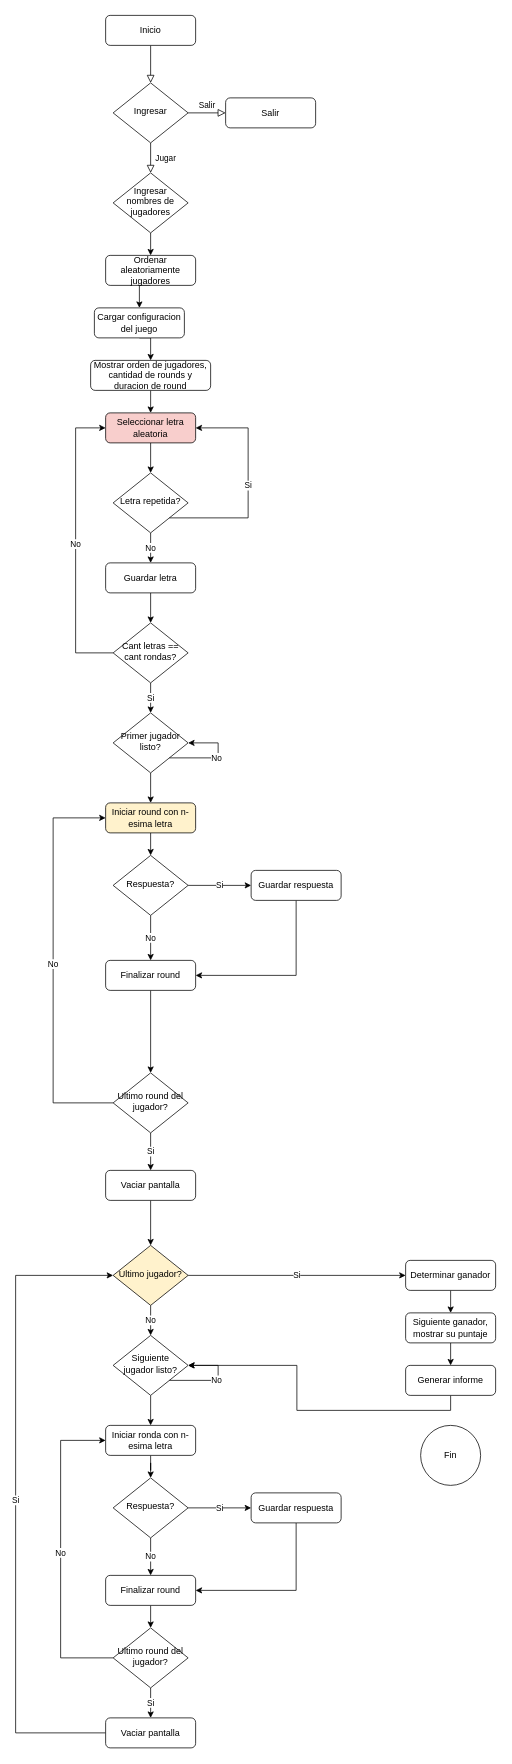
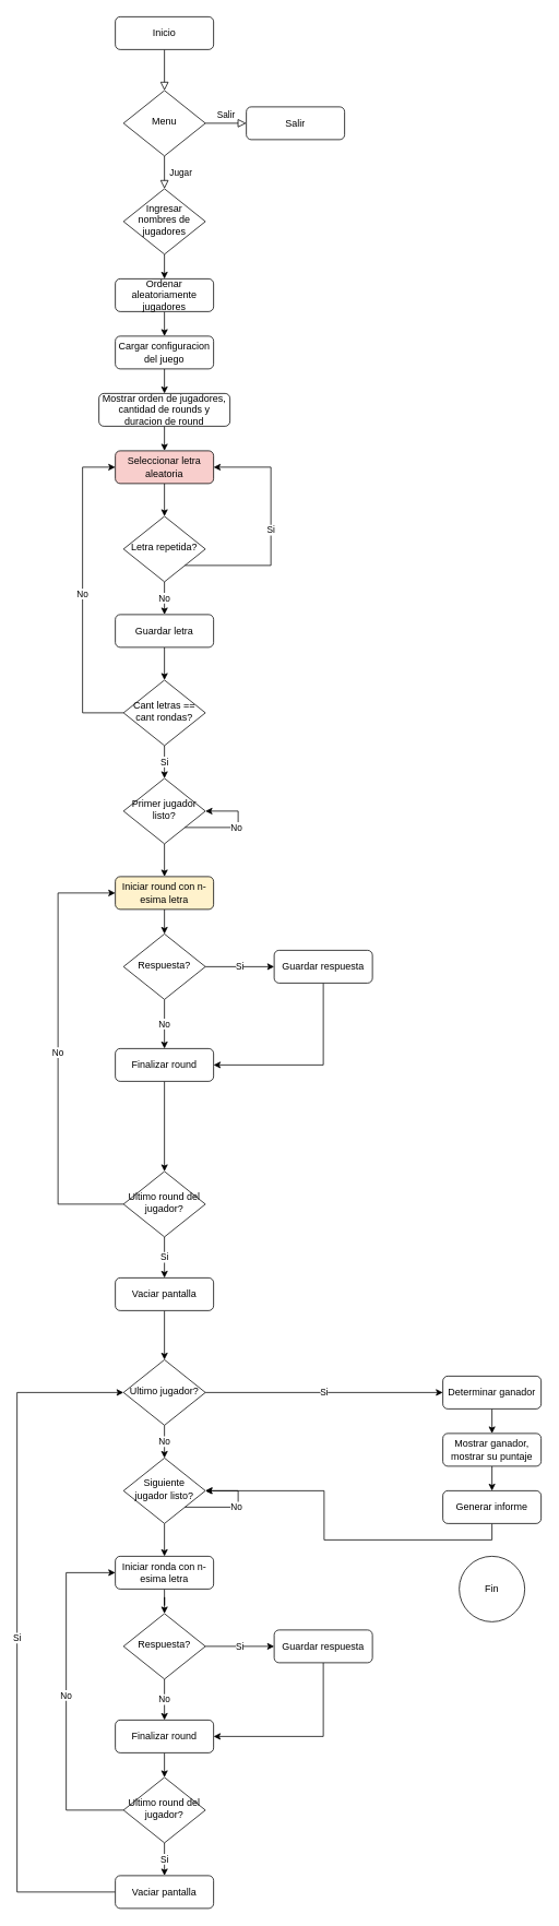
  <mxCell id="0" />
  <mxCell id="1" parent="0" />
  <mxCell id="2" value="" style="rounded=0;html=1;jettySize=auto;orthogonalLoop=1;fontSize=11;endArrow=block;endFill=0;endSize=8;strokeWidth=1;shadow=0;labelBackgroundColor=none;edgeStyle=orthogonalEdgeStyle;" parent="1" source="3" target="6" edge="1"><mxGeometry relative="1" as="geometry" /></mxCell>
  <mxCell id="3" value="Inicio" style="rounded=1;whiteSpace=wrap;html=1;fontSize=12;glass=0;strokeWidth=1;shadow=0;" parent="1" vertex="1"><mxGeometry x="140" y="20" width="120" height="40" as="geometry" /></mxCell>
  <mxCell id="4" value="Jugar" style="rounded=0;html=1;jettySize=auto;orthogonalLoop=1;fontSize=11;endArrow=block;endFill=0;endSize=8;strokeWidth=1;shadow=0;labelBackgroundColor=none;edgeStyle=orthogonalEdgeStyle;" parent="1" source="6" target="9" edge="1"><mxGeometry y="20" relative="1" as="geometry"><mxPoint as="offset" /></mxGeometry></mxCell>
  <mxCell id="5" value="Salir" style="edgeStyle=orthogonalEdgeStyle;rounded=0;html=1;jettySize=auto;orthogonalLoop=1;fontSize=11;endArrow=block;endFill=0;endSize=8;strokeWidth=1;shadow=0;labelBackgroundColor=none;" parent="1" source="6" target="7" edge="1"><mxGeometry y="10" relative="1" as="geometry"><mxPoint as="offset" /></mxGeometry></mxCell>
- <mxCell id="6" value="Ingresar" style="rhombus;whiteSpace=wrap;html=1;shadow=0;fontFamily=Helvetica;fontSize=12;align=center;strokeWidth=1;spacing=6;spacingTop=-4;" parent="1" vertex="1"><mxGeometry x="150" y="110" width="100" height="80" as="geometry" /></mxCell>
+ <mxCell id="6" value="Menu" style="rhombus;whiteSpace=wrap;html=1;shadow=0;fontFamily=Helvetica;fontSize=12;align=center;strokeWidth=1;spacing=6;spacingTop=-4;" parent="1" vertex="1"><mxGeometry x="150" y="110" width="100" height="80" as="geometry" /></mxCell>
  <mxCell id="7" value="Salir" style="rounded=1;whiteSpace=wrap;html=1;fontSize=12;glass=0;strokeWidth=1;shadow=0;" parent="1" vertex="1"><mxGeometry x="300" y="130" width="120" height="40" as="geometry" /></mxCell>
  <mxCell id="8" style="edgeStyle=orthogonalEdgeStyle;rounded=0;orthogonalLoop=1;jettySize=auto;html=1;exitX=0.5;exitY=1;exitDx=0;exitDy=0;entryX=0.5;entryY=0;entryDx=0;entryDy=0;" edge="1" parent="1" source="9" target="11"><mxGeometry relative="1" as="geometry" /></mxCell>
  <mxCell id="9" value="Ingresar nombres&amp;nbsp;de jugadores" style="rhombus;whiteSpace=wrap;html=1;shadow=0;fontFamily=Helvetica;fontSize=12;align=center;strokeWidth=1;spacing=6;spacingTop=-4;" parent="1" vertex="1"><mxGeometry x="150" y="230" width="100" height="80" as="geometry" /></mxCell>
  <mxCell id="10" style="edgeStyle=orthogonalEdgeStyle;rounded=0;orthogonalLoop=1;jettySize=auto;html=1;exitX=0.5;exitY=1;exitDx=0;exitDy=0;entryX=0.5;entryY=0;entryDx=0;entryDy=0;" edge="1" parent="1" source="11" target="13"><mxGeometry relative="1" as="geometry" /></mxCell>
  <mxCell id="11" value="Ordenar aleatoriamente jugadores" style="rounded=1;whiteSpace=wrap;html=1;fontSize=12;glass=0;strokeWidth=1;shadow=0;" parent="1" vertex="1"><mxGeometry x="140" y="340" width="120" height="40" as="geometry" /></mxCell>
  <mxCell id="12" style="edgeStyle=orthogonalEdgeStyle;rounded=0;orthogonalLoop=1;jettySize=auto;html=1;exitX=0.5;exitY=1;exitDx=0;exitDy=0;entryX=0.5;entryY=0;entryDx=0;entryDy=0;" edge="1" parent="1" source="13" target="15"><mxGeometry relative="1" as="geometry" /></mxCell>
- <mxCell id="13" value="Cargar configuracion del juego" style="rounded=1;whiteSpace=wrap;html=1;fontSize=12;glass=0;strokeWidth=1;shadow=0;" vertex="1" parent="1"><mxGeometry x="125" y="410" width="120" height="40" as="geometry" /></mxCell>
+ <mxCell id="13" value="Cargar configuracion del juego" style="rounded=1;whiteSpace=wrap;html=1;fontSize=12;glass=0;strokeWidth=1;shadow=0;" vertex="1" parent="1"><mxGeometry x="140" y="410" width="120" height="40" as="geometry" /></mxCell>
  <mxCell id="14" style="edgeStyle=orthogonalEdgeStyle;rounded=0;orthogonalLoop=1;jettySize=auto;html=1;exitX=0.5;exitY=1;exitDx=0;exitDy=0;entryX=0.5;entryY=0;entryDx=0;entryDy=0;" edge="1" parent="1" source="15" target="61"><mxGeometry relative="1" as="geometry" /></mxCell>
  <mxCell id="15" value="Mostrar orden de jugadores, cantidad de rounds y duracion de round" style="rounded=1;whiteSpace=wrap;html=1;fontSize=12;glass=0;strokeWidth=1;shadow=0;" vertex="1" parent="1"><mxGeometry x="120" y="480" width="160" height="40" as="geometry" /></mxCell>
  <mxCell id="16" style="edgeStyle=orthogonalEdgeStyle;rounded=0;orthogonalLoop=1;jettySize=auto;html=1;exitX=0.5;exitY=1;exitDx=0;exitDy=0;entryX=0.5;entryY=0;entryDx=0;entryDy=0;" edge="1" parent="1" source="17" target="20"><mxGeometry relative="1" as="geometry"><mxPoint x="140" y="1010" as="targetPoint" /></mxGeometry></mxCell>
  <mxCell id="17" value="Primer jugador listo?" style="rhombus;whiteSpace=wrap;html=1;shadow=0;fontFamily=Helvetica;fontSize=12;align=center;strokeWidth=1;spacing=6;spacingTop=-4;" vertex="1" parent="1"><mxGeometry x="150" y="950" width="100" height="80" as="geometry" /></mxCell>
  <mxCell id="18" value="No" style="edgeStyle=orthogonalEdgeStyle;rounded=0;orthogonalLoop=1;jettySize=auto;html=1;exitX=1;exitY=1;exitDx=0;exitDy=0;entryX=1;entryY=0.5;entryDx=0;entryDy=0;" edge="1" parent="1" source="17" target="17"><mxGeometry relative="1" as="geometry"><Array as="points"><mxPoint x="290" y="1010" /><mxPoint x="290" y="990" /></Array></mxGeometry></mxCell>
  <mxCell id="19" style="edgeStyle=orthogonalEdgeStyle;rounded=0;orthogonalLoop=1;jettySize=auto;html=1;exitX=0.5;exitY=1;exitDx=0;exitDy=0;entryX=0.5;entryY=0;entryDx=0;entryDy=0;" edge="1" parent="1" source="20" target="23"><mxGeometry relative="1" as="geometry" /></mxCell>
  <mxCell id="20" value="Iniciar round con n-esima letra" style="rounded=1;whiteSpace=wrap;html=1;fontSize=12;glass=0;strokeWidth=1;shadow=0;fillColor=#fff2cc;" vertex="1" parent="1"><mxGeometry x="140" y="1070" width="120" height="40" as="geometry" /></mxCell>
  <mxCell id="21" value="No" style="edgeStyle=orthogonalEdgeStyle;rounded=0;orthogonalLoop=1;jettySize=auto;html=1;exitX=0.5;exitY=1;exitDx=0;exitDy=0;" edge="1" parent="1" source="23" target="25"><mxGeometry relative="1" as="geometry" /></mxCell>
  <mxCell id="22" value="Si" style="edgeStyle=orthogonalEdgeStyle;rounded=0;orthogonalLoop=1;jettySize=auto;html=1;exitX=1;exitY=0.5;exitDx=0;exitDy=0;entryX=0;entryY=0.5;entryDx=0;entryDy=0;" edge="1" parent="1" source="23" target="45"><mxGeometry relative="1" as="geometry" /></mxCell>
  <mxCell id="23" value="Respuesta?" style="rhombus;whiteSpace=wrap;html=1;shadow=0;fontFamily=Helvetica;fontSize=12;align=center;strokeWidth=1;spacing=6;spacingTop=-4;" vertex="1" parent="1"><mxGeometry x="150" y="1140" width="100" height="80" as="geometry" /></mxCell>
  <mxCell id="24" style="edgeStyle=orthogonalEdgeStyle;rounded=0;orthogonalLoop=1;jettySize=auto;html=1;exitX=0.5;exitY=1;exitDx=0;exitDy=0;entryX=0.5;entryY=0;entryDx=0;entryDy=0;" edge="1" parent="1" source="25" target="28"><mxGeometry relative="1" as="geometry" /></mxCell>
  <mxCell id="25" value="Finalizar round" style="rounded=1;whiteSpace=wrap;html=1;fontSize=12;glass=0;strokeWidth=1;shadow=0;" vertex="1" parent="1"><mxGeometry x="140" y="1280" width="120" height="40" as="geometry" /></mxCell>
  <mxCell id="26" value="Si" style="edgeStyle=orthogonalEdgeStyle;rounded=0;orthogonalLoop=1;jettySize=auto;html=1;exitX=0.5;exitY=1;exitDx=0;exitDy=0;entryX=0.5;entryY=0;entryDx=0;entryDy=0;" edge="1" parent="1" source="28" target="43"><mxGeometry relative="1" as="geometry" /></mxCell>
  <mxCell id="27" value="No" style="edgeStyle=orthogonalEdgeStyle;rounded=0;orthogonalLoop=1;jettySize=auto;html=1;exitX=0;exitY=0.5;exitDx=0;exitDy=0;entryX=0;entryY=0.5;entryDx=0;entryDy=0;" edge="1" parent="1" source="28" target="20"><mxGeometry relative="1" as="geometry"><Array as="points"><mxPoint x="70" y="1470" /><mxPoint x="70" y="1090" /></Array></mxGeometry></mxCell>
  <mxCell id="28" value="Ultimo round del jugador?" style="rhombus;whiteSpace=wrap;html=1;shadow=0;fontFamily=Helvetica;fontSize=12;align=center;strokeWidth=1;spacing=6;spacingTop=-4;" vertex="1" parent="1"><mxGeometry x="150" y="1430" width="100" height="80" as="geometry" /></mxCell>
  <mxCell id="29" value="No" style="edgeStyle=orthogonalEdgeStyle;rounded=0;orthogonalLoop=1;jettySize=auto;html=1;exitX=0.5;exitY=1;exitDx=0;exitDy=0;entryX=0.5;entryY=0;entryDx=0;entryDy=0;" edge="1" parent="1" source="31" target="33"><mxGeometry relative="1" as="geometry" /></mxCell>
  <mxCell id="30" value="Si" style="edgeStyle=orthogonalEdgeStyle;rounded=0;orthogonalLoop=1;jettySize=auto;html=1;exitX=1;exitY=0.5;exitDx=0;exitDy=0;entryX=0;entryY=0.5;entryDx=0;entryDy=0;" edge="1" parent="1" source="31" target="36"><mxGeometry relative="1" as="geometry" /></mxCell>
- <mxCell id="31" value="Ultimo jugador?" style="rhombus;whiteSpace=wrap;html=1;shadow=0;fontFamily=Helvetica;fontSize=12;align=center;strokeWidth=1;spacing=6;spacingTop=-4;fillColor=#fff2cc;" vertex="1" parent="1"><mxGeometry x="150" y="1660" width="100" height="80" as="geometry" /></mxCell>
+ <mxCell id="31" value="Ultimo jugador?" style="rhombus;whiteSpace=wrap;html=1;shadow=0;fontFamily=Helvetica;fontSize=12;align=center;strokeWidth=1;spacing=6;spacingTop=-4;" vertex="1" parent="1"><mxGeometry x="150" y="1660" width="100" height="80" as="geometry" /></mxCell>
  <mxCell id="32" style="edgeStyle=orthogonalEdgeStyle;rounded=0;orthogonalLoop=1;jettySize=auto;html=1;exitX=0.5;exitY=1;exitDx=0;exitDy=0;entryX=0.5;entryY=0;entryDx=0;entryDy=0;" edge="1" parent="1" source="33" target="47"><mxGeometry relative="1" as="geometry" /></mxCell>
  <mxCell id="33" value="Siguiente jugador listo?" style="rhombus;whiteSpace=wrap;html=1;shadow=0;fontFamily=Helvetica;fontSize=12;align=center;strokeWidth=1;spacing=6;spacingTop=-4;" vertex="1" parent="1"><mxGeometry x="150" y="1780" width="100" height="80" as="geometry" /></mxCell>
  <mxCell id="34" value="No" style="edgeStyle=orthogonalEdgeStyle;rounded=0;orthogonalLoop=1;jettySize=auto;html=1;exitX=1;exitY=1;exitDx=0;exitDy=0;entryX=1;entryY=0.5;entryDx=0;entryDy=0;" edge="1" parent="1" source="33" target="33"><mxGeometry relative="1" as="geometry"><Array as="points"><mxPoint x="290" y="1840" /><mxPoint x="290" y="1820" /></Array></mxGeometry></mxCell>
  <mxCell id="35" style="edgeStyle=orthogonalEdgeStyle;rounded=0;orthogonalLoop=1;jettySize=auto;html=1;exitX=0.5;exitY=1;exitDx=0;exitDy=0;entryX=0.5;entryY=0;entryDx=0;entryDy=0;" edge="1" parent="1" source="36" target="38"><mxGeometry relative="1" as="geometry" /></mxCell>
  <mxCell id="36" value="Determinar ganador" style="rounded=1;whiteSpace=wrap;html=1;fontSize=12;glass=0;strokeWidth=1;shadow=0;" vertex="1" parent="1"><mxGeometry x="540" y="1680" width="120" height="40" as="geometry" /></mxCell>
  <mxCell id="37" style="edgeStyle=orthogonalEdgeStyle;rounded=0;orthogonalLoop=1;jettySize=auto;html=1;exitX=0.5;exitY=1;exitDx=0;exitDy=0;entryX=0.5;entryY=0;entryDx=0;entryDy=0;" edge="1" parent="1" source="38" target="40"><mxGeometry relative="1" as="geometry" /></mxCell>
- <mxCell id="38" value="Siguiente ganador, mostrar su puntaje" style="rounded=1;whiteSpace=wrap;html=1;fontSize=12;glass=0;strokeWidth=1;shadow=0;" vertex="1" parent="1"><mxGeometry x="540" y="1750" width="120" height="40" as="geometry" /></mxCell>
+ <mxCell id="38" value="Mostrar ganador, mostrar su puntaje" style="rounded=1;whiteSpace=wrap;html=1;fontSize=12;glass=0;strokeWidth=1;shadow=0;" vertex="1" parent="1"><mxGeometry x="540" y="1750" width="120" height="40" as="geometry" /></mxCell>
  <mxCell id="39" style="edgeStyle=orthogonalEdgeStyle;rounded=0;orthogonalLoop=1;jettySize=auto;html=1;exitX=0.5;exitY=1;exitDx=0;exitDy=0;" edge="1" parent="1" source="40" target="33"><mxGeometry relative="1" as="geometry" /></mxCell>
  <mxCell id="40" value="Generar informe" style="rounded=1;whiteSpace=wrap;html=1;fontSize=12;glass=0;strokeWidth=1;shadow=0;" vertex="1" parent="1"><mxGeometry x="540" y="1820" width="120" height="40" as="geometry" /></mxCell>
  <mxCell id="41" value="Fin" style="ellipse;whiteSpace=wrap;html=1;aspect=fixed;" vertex="1" parent="1"><mxGeometry x="560" y="1900" width="80" height="80" as="geometry" /></mxCell>
  <mxCell id="42" style="edgeStyle=orthogonalEdgeStyle;rounded=0;orthogonalLoop=1;jettySize=auto;html=1;exitX=0.5;exitY=1;exitDx=0;exitDy=0;entryX=0.5;entryY=0;entryDx=0;entryDy=0;" edge="1" parent="1" source="43" target="31"><mxGeometry relative="1" as="geometry" /></mxCell>
  <mxCell id="43" value="Vaciar pantalla" style="rounded=1;whiteSpace=wrap;html=1;fontSize=12;glass=0;strokeWidth=1;shadow=0;" vertex="1" parent="1"><mxGeometry x="140" y="1560" width="120" height="40" as="geometry" /></mxCell>
  <mxCell id="44" style="edgeStyle=orthogonalEdgeStyle;rounded=0;orthogonalLoop=1;jettySize=auto;html=1;exitX=0.5;exitY=1;exitDx=0;exitDy=0;entryX=1;entryY=0.5;entryDx=0;entryDy=0;" edge="1" parent="1" source="45" target="25"><mxGeometry relative="1" as="geometry" /></mxCell>
  <mxCell id="45" value="Guardar respuesta" style="rounded=1;whiteSpace=wrap;html=1;fontSize=12;glass=0;strokeWidth=1;shadow=0;" vertex="1" parent="1"><mxGeometry x="334" y="1160" width="120" height="40" as="geometry" /></mxCell>
  <mxCell id="46" value="" style="edgeStyle=orthogonalEdgeStyle;rounded=0;orthogonalLoop=1;jettySize=auto;html=1;" edge="1" parent="1" source="47" target="50"><mxGeometry relative="1" as="geometry" /></mxCell>
  <mxCell id="47" value="Iniciar ronda con n-esima letra" style="rounded=1;whiteSpace=wrap;html=1;fontSize=12;glass=0;strokeWidth=1;shadow=0;" vertex="1" parent="1"><mxGeometry x="140" y="1900" width="120" height="40" as="geometry" /></mxCell>
  <mxCell id="48" value="No" style="edgeStyle=orthogonalEdgeStyle;rounded=0;orthogonalLoop=1;jettySize=auto;html=1;exitX=0.5;exitY=1;exitDx=0;exitDy=0;" edge="1" parent="1" source="50" target="52"><mxGeometry relative="1" as="geometry" /></mxCell>
  <mxCell id="49" value="Si" style="edgeStyle=orthogonalEdgeStyle;rounded=0;orthogonalLoop=1;jettySize=auto;html=1;exitX=1;exitY=0.5;exitDx=0;exitDy=0;entryX=0;entryY=0.5;entryDx=0;entryDy=0;" edge="1" parent="1" source="50" target="54"><mxGeometry relative="1" as="geometry" /></mxCell>
  <mxCell id="50" value="Respuesta?" style="rhombus;whiteSpace=wrap;html=1;shadow=0;fontFamily=Helvetica;fontSize=12;align=center;strokeWidth=1;spacing=6;spacingTop=-4;" vertex="1" parent="1"><mxGeometry x="150" y="1970" width="100" height="80" as="geometry" /></mxCell>
  <mxCell id="51" style="edgeStyle=orthogonalEdgeStyle;rounded=0;orthogonalLoop=1;jettySize=auto;html=1;exitX=0.5;exitY=1;exitDx=0;exitDy=0;entryX=0.5;entryY=0;entryDx=0;entryDy=0;" edge="1" parent="1" source="52" target="58"><mxGeometry relative="1" as="geometry" /></mxCell>
  <mxCell id="52" value="Finalizar round" style="rounded=1;whiteSpace=wrap;html=1;fontSize=12;glass=0;strokeWidth=1;shadow=0;" vertex="1" parent="1"><mxGeometry x="140" y="2100" width="120" height="40" as="geometry" /></mxCell>
  <mxCell id="53" style="edgeStyle=orthogonalEdgeStyle;rounded=0;orthogonalLoop=1;jettySize=auto;html=1;exitX=0.5;exitY=1;exitDx=0;exitDy=0;entryX=1;entryY=0.5;entryDx=0;entryDy=0;" edge="1" parent="1" source="54" target="52"><mxGeometry relative="1" as="geometry" /></mxCell>
  <mxCell id="54" value="Guardar respuesta" style="rounded=1;whiteSpace=wrap;html=1;fontSize=12;glass=0;strokeWidth=1;shadow=0;" vertex="1" parent="1"><mxGeometry x="334" y="1990" width="120" height="40" as="geometry" /></mxCell>
  <mxCell id="55" value="No" style="edgeStyle=orthogonalEdgeStyle;rounded=0;orthogonalLoop=1;jettySize=auto;html=1;exitX=0;exitY=0.5;exitDx=0;exitDy=0;entryX=0;entryY=0.5;entryDx=0;entryDy=0;" edge="1" parent="1" source="58" target="47"><mxGeometry relative="1" as="geometry"><Array as="points"><mxPoint x="80" y="2210" /><mxPoint x="80" y="1920" /></Array></mxGeometry></mxCell>
  <mxCell id="56" value="Si" style="edgeStyle=orthogonalEdgeStyle;rounded=0;orthogonalLoop=1;jettySize=auto;html=1;exitX=0;exitY=0.5;exitDx=0;exitDy=0;entryX=0;entryY=0.5;entryDx=0;entryDy=0;" edge="1" parent="1" source="59" target="31"><mxGeometry relative="1" as="geometry"><Array as="points"><mxPoint x="20" y="2310" /><mxPoint x="20" y="1700" /></Array></mxGeometry></mxCell>
  <mxCell id="57" value="Si" style="edgeStyle=orthogonalEdgeStyle;rounded=0;orthogonalLoop=1;jettySize=auto;html=1;exitX=0.5;exitY=1;exitDx=0;exitDy=0;entryX=0.5;entryY=0;entryDx=0;entryDy=0;" edge="1" parent="1" source="58" target="59"><mxGeometry relative="1" as="geometry" /></mxCell>
  <mxCell id="58" value="Ultimo round del jugador?" style="rhombus;whiteSpace=wrap;html=1;shadow=0;fontFamily=Helvetica;fontSize=12;align=center;strokeWidth=1;spacing=6;spacingTop=-4;" vertex="1" parent="1"><mxGeometry x="150" y="2170" width="100" height="80" as="geometry" /></mxCell>
  <mxCell id="59" value="Vaciar pantalla" style="rounded=1;whiteSpace=wrap;html=1;fontSize=12;glass=0;strokeWidth=1;shadow=0;" vertex="1" parent="1"><mxGeometry x="140" y="2290" width="120" height="40" as="geometry" /></mxCell>
  <mxCell id="60" style="edgeStyle=orthogonalEdgeStyle;rounded=0;orthogonalLoop=1;jettySize=auto;html=1;exitX=0.5;exitY=1;exitDx=0;exitDy=0;entryX=0.5;entryY=0;entryDx=0;entryDy=0;" edge="1" parent="1" source="61" target="63"><mxGeometry relative="1" as="geometry" /></mxCell>
  <mxCell id="61" value="Seleccionar letra aleatoria" style="rounded=1;whiteSpace=wrap;html=1;fontSize=12;glass=0;strokeWidth=1;shadow=0;fillColor=#f8cecc;" vertex="1" parent="1"><mxGeometry x="140" y="550" width="120" height="40" as="geometry" /></mxCell>
  <mxCell id="62" value="No" style="edgeStyle=orthogonalEdgeStyle;rounded=0;orthogonalLoop=1;jettySize=auto;html=1;exitX=0.5;exitY=1;exitDx=0;exitDy=0;entryX=0.5;entryY=0;entryDx=0;entryDy=0;" edge="1" parent="1" source="63" target="66"><mxGeometry relative="1" as="geometry"><mxPoint x="200" y="830" as="targetPoint" /></mxGeometry></mxCell>
  <mxCell id="63" value="Letra repetida?" style="rhombus;whiteSpace=wrap;html=1;shadow=0;fontFamily=Helvetica;fontSize=12;align=center;strokeWidth=1;spacing=6;spacingTop=-4;" vertex="1" parent="1"><mxGeometry x="150" y="630" width="100" height="80" as="geometry" /></mxCell>
  <mxCell id="64" value="Si" style="edgeStyle=orthogonalEdgeStyle;rounded=0;orthogonalLoop=1;jettySize=auto;html=1;exitX=1;exitY=1;exitDx=0;exitDy=0;entryX=1;entryY=0.5;entryDx=0;entryDy=0;" edge="1" parent="1" source="63" target="61"><mxGeometry relative="1" as="geometry"><Array as="points"><mxPoint x="330" y="690" /><mxPoint x="330" y="570" /></Array></mxGeometry></mxCell>
  <mxCell id="65" style="edgeStyle=orthogonalEdgeStyle;rounded=0;orthogonalLoop=1;jettySize=auto;html=1;exitX=0.5;exitY=1;exitDx=0;exitDy=0;entryX=0.5;entryY=0;entryDx=0;entryDy=0;" edge="1" parent="1" source="66" target="69"><mxGeometry relative="1" as="geometry" /></mxCell>
  <mxCell id="66" value="Guardar letra" style="rounded=1;whiteSpace=wrap;html=1;fontSize=12;glass=0;strokeWidth=1;shadow=0;" vertex="1" parent="1"><mxGeometry x="140" y="750" width="120" height="40" as="geometry" /></mxCell>
  <mxCell id="67" value="No" style="edgeStyle=orthogonalEdgeStyle;rounded=0;orthogonalLoop=1;jettySize=auto;html=1;exitX=0;exitY=0.5;exitDx=0;exitDy=0;entryX=0;entryY=0.5;entryDx=0;entryDy=0;" edge="1" parent="1" source="69" target="61"><mxGeometry relative="1" as="geometry"><Array as="points"><mxPoint x="100" y="870" /><mxPoint x="100" y="570" /></Array></mxGeometry></mxCell>
  <mxCell id="68" value="Si" style="edgeStyle=orthogonalEdgeStyle;rounded=0;orthogonalLoop=1;jettySize=auto;html=1;exitX=0.5;exitY=1;exitDx=0;exitDy=0;entryX=0.5;entryY=0;entryDx=0;entryDy=0;" edge="1" parent="1" source="69" target="17"><mxGeometry relative="1" as="geometry" /></mxCell>
  <mxCell id="69" value="Cant letras == cant rondas?" style="rhombus;whiteSpace=wrap;html=1;shadow=0;fontFamily=Helvetica;fontSize=12;align=center;strokeWidth=1;spacing=6;spacingTop=-4;" vertex="1" parent="1"><mxGeometry x="150" y="830" width="100" height="80" as="geometry" /></mxCell>
